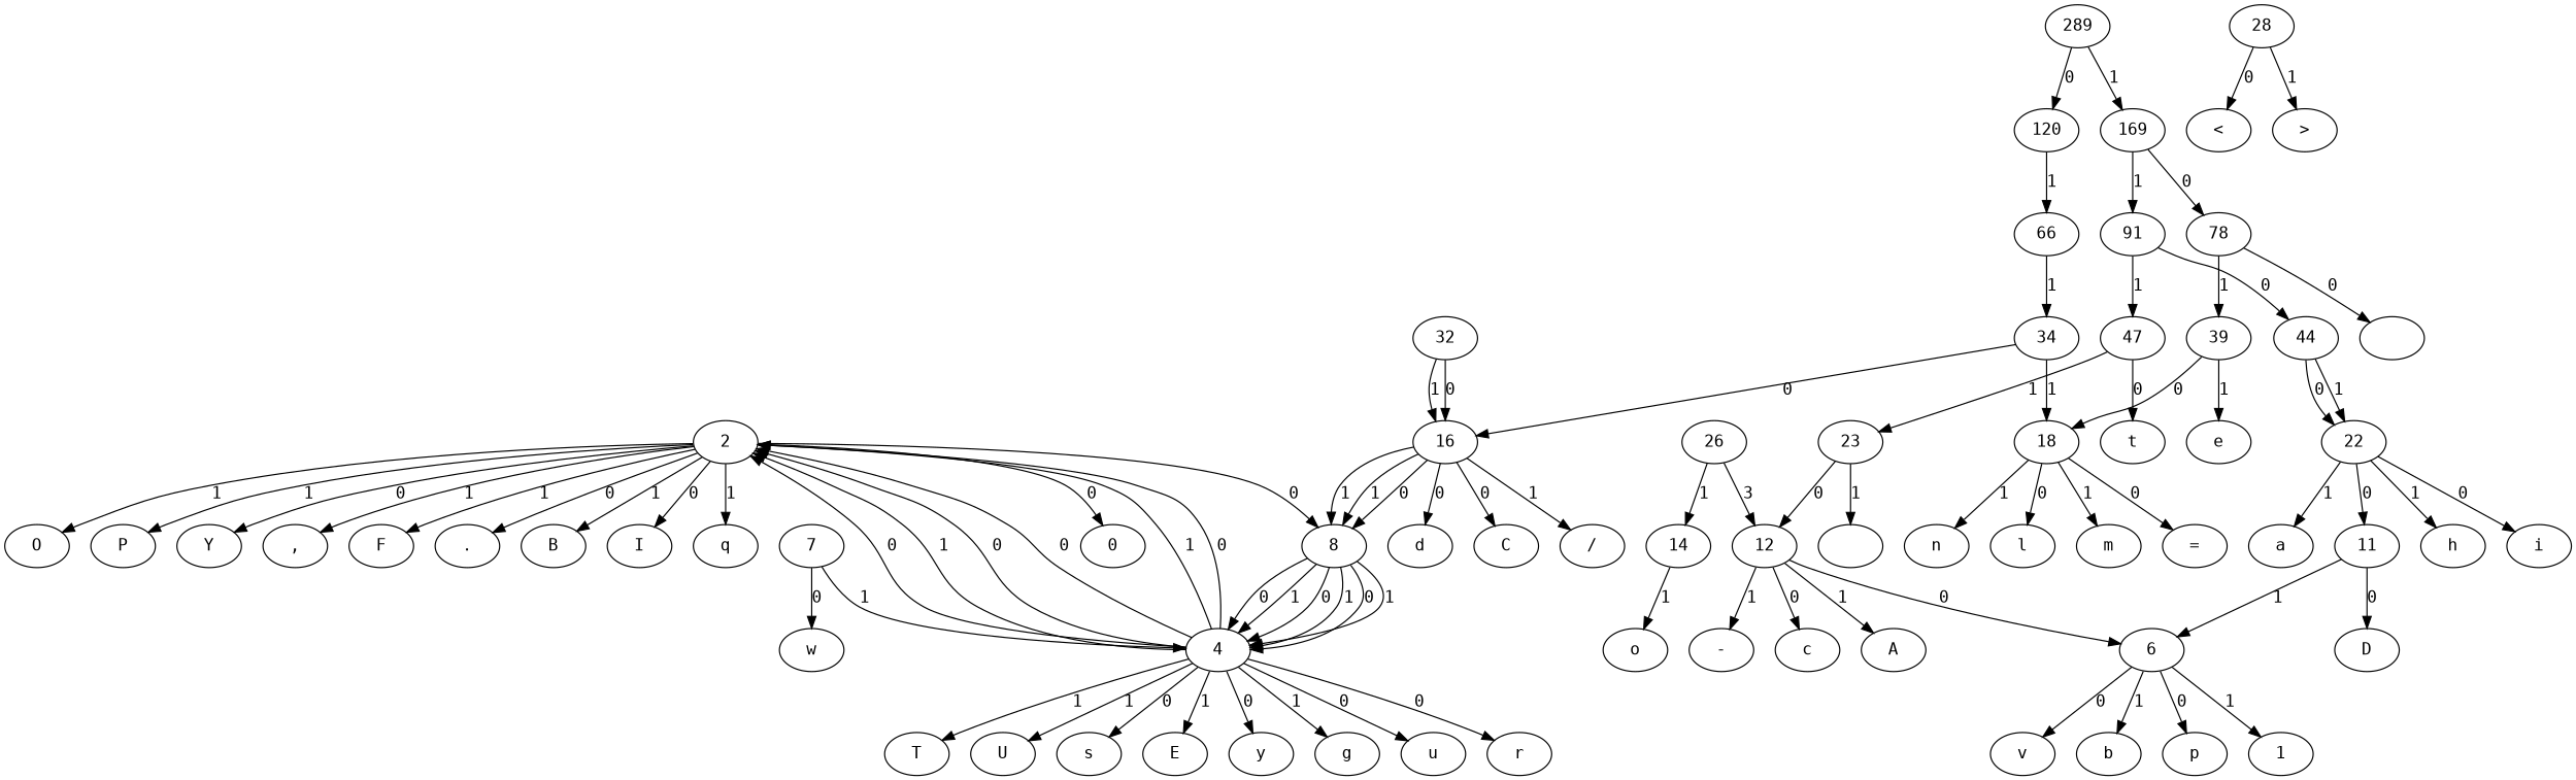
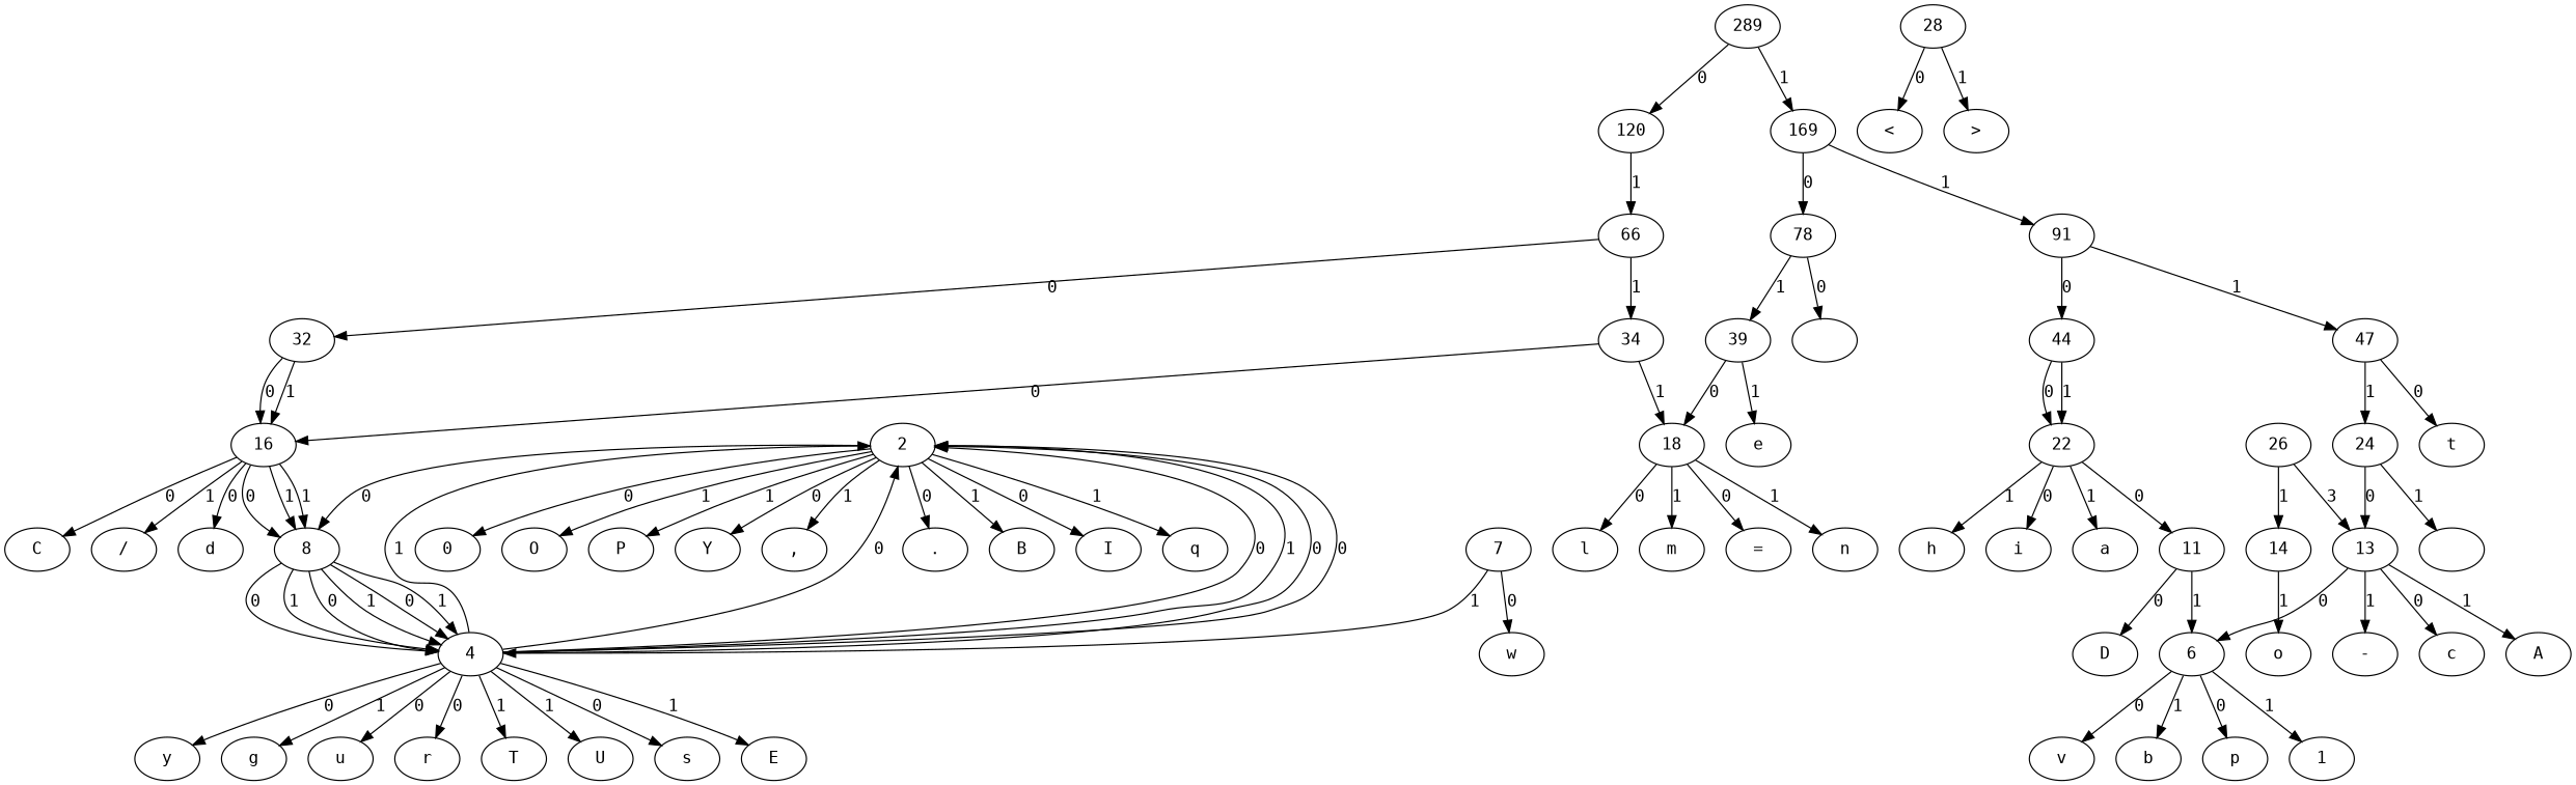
  digraph {
    fontname="DejaVu Sans Mono"
    node [fontname="DejaVu Sans Mono"]
    edge [fontname="DejaVu Sans Mono"]
    2
    0
    O
    8
    P
    Y
    ","
-   F
    "."
    B
    I
    q
    4
    y
    g
    u
    r
    T
    U
    s
    E
    6
    v
    b
    p
    1
    7
    w
    11
    D
-   12
+   12 [label=13]
    "-"
    c
    A
    14
    o
    16
    C
    "/"
    d
    18
    l
    m
    "="
    n
    22
    h
    i
    a
-   24 [label=23]
+   24
    ""
    26
    28
    "<"
    ">"
    32
    34
    39
    e
    44
    47
    t
    66
    78
    " "
    91
    120
    169
    289
    2 -> 0 [label=0]
    2 -> O [label=1]
    2 -> 8 [label=0]
    2 -> P [label=1]
    2 -> Y [label=0]
    2 -> "," [label=1]
-   2 -> F [label=1]
    2 -> "." [label=0]
    2 -> B [label=1]
    2 -> I [label=0]
    2 -> q [label=1]
    8 -> 4 [label=0]
    8 -> 4 [label=1]
    8 -> 4 [label=0]
    8 -> 4 [label=1]
    8 -> 4 [label=0]
    8 -> 4 [label=1]
    4 -> 2 [label=0]
    4 -> 2 [label=1]
    4 -> 2 [label=0]
    4 -> 2 [label=0]
    4 -> 2 [label=1]
    4 -> 2 [label=0]
    4 -> y [label=0]
    4 -> g [label=1]
    4 -> u [label=0]
    4 -> r [label=0]
    4 -> T [label=1]
    4 -> U [label=1]
    4 -> s [label=0]
    4 -> E [label=1]
    6 -> v [label=0]
    6 -> b [label=1]
    6 -> p [label=0]
    6 -> 1 [label=1]
    7 -> 4 [label=1]
    7 -> w [label=0]
    11 -> 6 [label=1]
    11 -> D [label=0]
    12 -> 6 [label=0]
    12 -> "-" [label=1]
    12 -> c [label=0]
    12 -> A [label=1]
    14 -> o [label=1]
    16 -> 8 [label=1]
    16 -> 8 [label=0]
    16 -> 8 [label=1]
    16 -> C [label=0]
    16 -> "/" [label=1]
    16 -> d [label=0]
    18 -> l [label=0]
    18 -> m [label=1]
    18 -> "=" [label=0]
    18 -> n [label=1]
    22 -> 11 [label=0]
    22 -> h [label=1]
    22 -> i [label=0]
    22 -> a [label=1]
    24 -> 12 [label=0]
    24 -> "" [label=1]
    26 -> 12 [label=3]
    26 -> 14 [label=1]
    28 -> "<" [label=0]
    28 -> ">" [label=1]
    32 -> 16 [label=0]
    32 -> 16 [label=1]
    34 -> 16 [label=0]
    34 -> 18 [label=1]
    39 -> 18 [label=0]
    39 -> e [label=1]
    44 -> 22 [label=0]
    44 -> 22 [label=1]
    47 -> 24 [label=1]
    47 -> t [label=0]
+   66 -> 32 [label=0]
    66 -> 34 [label=1]
    78 -> 39 [label=1]
    78 -> " " [label=0]
    91 -> 44 [label=0]
    91 -> 47 [label=1]
    120 -> 66 [label=1]
    169 -> 78 [label=0]
    169 -> 91 [label=1]
    289 -> 120 [label=0]
    289 -> 169 [label=1]
  }
